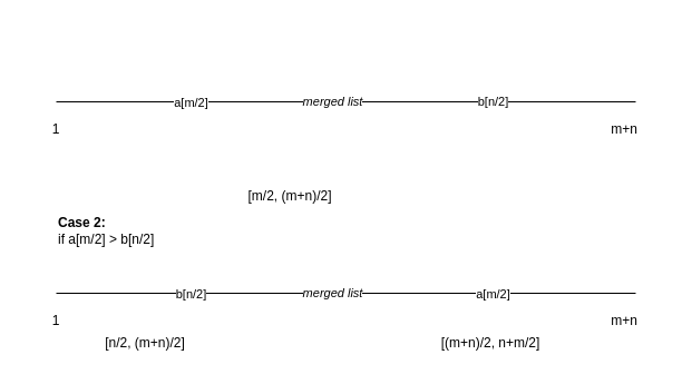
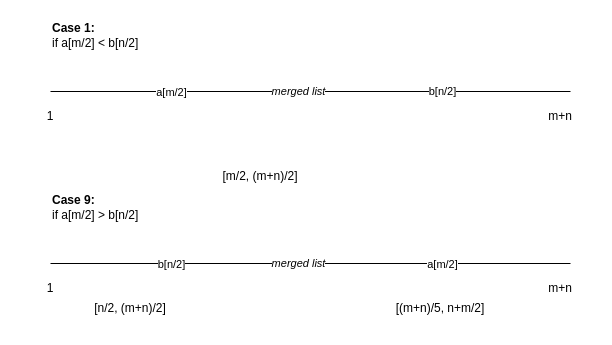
  <mxCell id="0" />
  <mxCell id="1" parent="0" />
  <mxCell id="2" value="" style="endArrow=none;html=1;rounded=0;" edge="1" parent="1"><mxGeometry width="50" height="50" relative="1" as="geometry"><mxPoint x="50" y="91" as="sourcePoint" /><mxPoint x="570" y="91" as="targetPoint" /></mxGeometry></mxCell>
  <mxCell id="3" value="&lt;i&gt;merged list&lt;/i&gt;" style="edgeLabel;html=1;align=center;verticalAlign=middle;resizable=0;points=[];" vertex="1" connectable="0" parent="2"><mxGeometry x="-0.092" y="1" relative="1" as="geometry"><mxPoint x="11" as="offset" /></mxGeometry></mxCell>
  <mxCell id="4" value="a[m/2]" style="edgeLabel;html=1;align=center;verticalAlign=middle;resizable=0;points=[];" vertex="1" connectable="0" parent="2"><mxGeometry x="-0.592" y="-2" relative="1" as="geometry"><mxPoint x="14" y="-2" as="offset" /></mxGeometry></mxCell>
  <mxCell id="5" value="b[n/2]" style="edgeLabel;html=1;align=center;verticalAlign=middle;resizable=0;points=[];" vertex="1" connectable="0" parent="2"><mxGeometry x="0.504" y="-2" relative="1" as="geometry"><mxPoint y="-3" as="offset" /></mxGeometry></mxCell>
  <mxCell id="6" value="m+n" style="text;html=1;strokeColor=none;fillColor=none;align=center;verticalAlign=middle;whiteSpace=wrap;rounded=0;" vertex="1" parent="1"><mxGeometry x="530" y="101" width="60" height="30" as="geometry" /></mxCell>
  <mxCell id="7" value="1" style="text;html=1;strokeColor=none;fillColor=none;align=center;verticalAlign=middle;whiteSpace=wrap;rounded=0;" vertex="1" parent="1"><mxGeometry x="20" y="101" width="60" height="30" as="geometry" /></mxCell>
  <mxCell id="8" value="[m/2, (m+n)/2]" style="text;html=1;strokeColor=none;fillColor=none;align=center;verticalAlign=middle;whiteSpace=wrap;rounded=0;" vertex="1" parent="1"><mxGeometry x="220" y="161" width="80" height="30" as="geometry" /></mxCell>
  <mxCell id="9" value="" style="endArrow=none;html=1;rounded=0;" edge="1" parent="1"><mxGeometry width="50" height="50" relative="1" as="geometry"><mxPoint x="50" y="263" as="sourcePoint" /><mxPoint x="570" y="263" as="targetPoint" /></mxGeometry></mxCell>
  <mxCell id="10" value="&lt;i&gt;merged list&lt;/i&gt;" style="edgeLabel;html=1;align=center;verticalAlign=middle;resizable=0;points=[];" vertex="1" connectable="0" parent="9"><mxGeometry x="-0.092" y="1" relative="1" as="geometry"><mxPoint x="11" as="offset" /></mxGeometry></mxCell>
  <mxCell id="11" value="b[n/2]" style="edgeLabel;html=1;align=center;verticalAlign=middle;resizable=0;points=[];" vertex="1" connectable="0" parent="9"><mxGeometry x="-0.592" y="-2" relative="1" as="geometry"><mxPoint x="14" y="-2" as="offset" /></mxGeometry></mxCell>
  <mxCell id="12" value="a[m/2]" style="edgeLabel;html=1;align=center;verticalAlign=middle;resizable=0;points=[];" vertex="1" connectable="0" parent="9"><mxGeometry x="0.504" y="-2" relative="1" as="geometry"><mxPoint y="-2" as="offset" /></mxGeometry></mxCell>
  <mxCell id="13" value="m+n" style="text;html=1;strokeColor=none;fillColor=none;align=center;verticalAlign=middle;whiteSpace=wrap;rounded=0;" vertex="1" parent="1"><mxGeometry x="530" y="273" width="60" height="30" as="geometry" /></mxCell>
  <mxCell id="14" value="1" style="text;html=1;strokeColor=none;fillColor=none;align=center;verticalAlign=middle;whiteSpace=wrap;rounded=0;" vertex="1" parent="1"><mxGeometry x="20" y="273" width="60" height="30" as="geometry" /></mxCell>
- <mxCell id="15" value="[(m+n)/2, n+m/2]" style="text;html=1;strokeColor=none;fillColor=none;align=center;verticalAlign=middle;whiteSpace=wrap;rounded=0;" vertex="1" parent="1"><mxGeometry x="390" y="293" width="100" height="30" as="geometry" /></mxCell>
+ <mxCell id="15" value="[(m+n)/5, n+m/2]" style="text;html=1;strokeColor=none;fillColor=none;align=center;verticalAlign=middle;whiteSpace=wrap;rounded=0;" vertex="1" parent="1"><mxGeometry x="390" y="293" width="100" height="30" as="geometry" /></mxCell>
  <mxCell id="16" value="[n/2, (m+n)/2]" style="text;html=1;strokeColor=none;fillColor=none;align=center;verticalAlign=middle;whiteSpace=wrap;rounded=0;" vertex="1" parent="1"><mxGeometry x="90" y="293" width="80" height="30" as="geometry" /></mxCell>
- <mxCell id="18" value="&lt;b&gt;Case 2:&lt;/b&gt;&lt;br&gt;if a[m/2] &amp;gt; b[n/2]" style="text;html=1;strokeColor=none;fillColor=none;align=left;verticalAlign=middle;whiteSpace=wrap;rounded=0;" vertex="1" parent="1"><mxGeometry x="50" y="192" width="120" height="30" as="geometry" /></mxCell>
+ <mxCell id="17" value="&lt;b&gt;Case 1:&lt;/b&gt;&lt;br&gt;if a[m/2] &amp;lt; b[n/2]" style="text;html=1;strokeColor=none;fillColor=none;align=left;verticalAlign=middle;whiteSpace=wrap;rounded=0;" vertex="1" parent="1"><mxGeometry x="50" y="20" width="120" height="30" as="geometry" /></mxCell>
+ <mxCell id="18" value="&lt;b&gt;Case 9:&lt;/b&gt;&lt;br&gt;if a[m/2] &amp;gt; b[n/2]" style="text;html=1;strokeColor=none;fillColor=none;align=left;verticalAlign=middle;whiteSpace=wrap;rounded=0;" vertex="1" parent="1"><mxGeometry x="50" y="192" width="120" height="30" as="geometry" /></mxCell>
